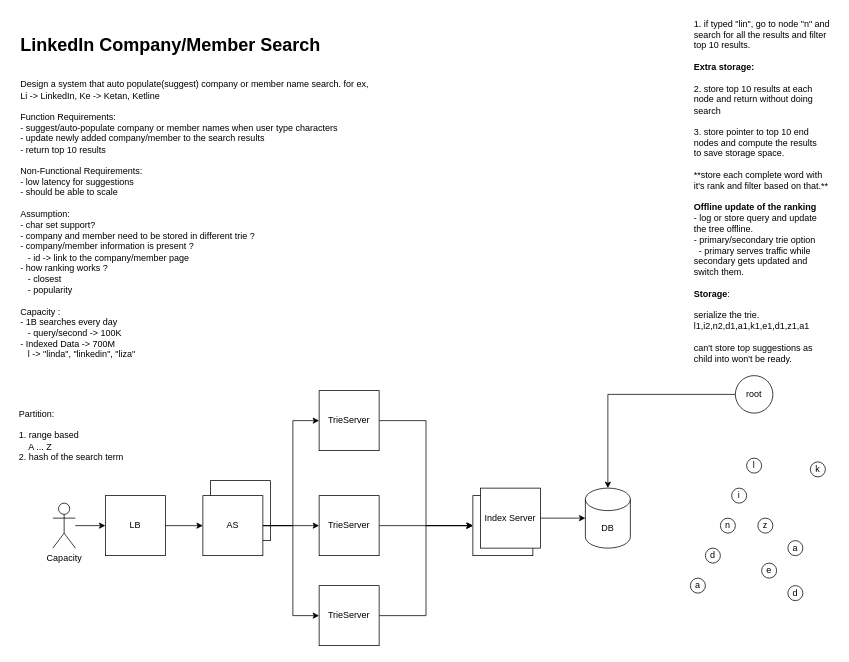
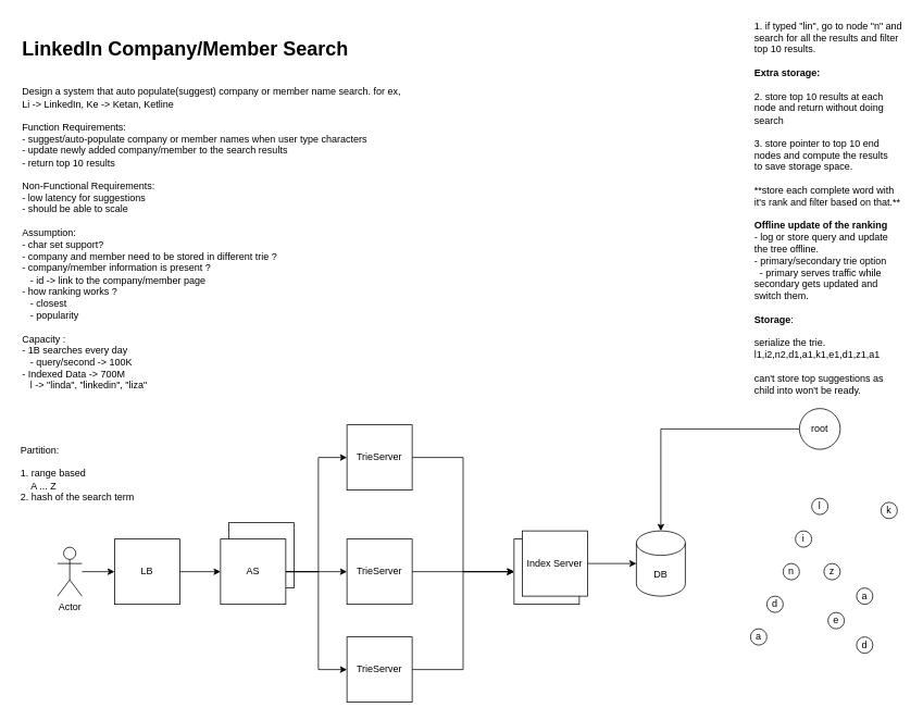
  <mxCell id="0" />
  <mxCell id="1" parent="0" />
  <mxCell id="2" value="AS" style="whiteSpace=wrap;html=1;aspect=fixed;" parent="1" vertex="1"><mxGeometry x="280" y="640" width="80" height="80" as="geometry" /></mxCell>
  <mxCell id="3" value="&lt;h1&gt;LinkedIn Company/Member Search&lt;/h1&gt;&lt;div&gt;&lt;br&gt;&lt;/div&gt;&lt;div&gt;Design a system that auto populate(suggest) company or member name search. for ex, Li -&amp;gt; LinkedIn, Ke -&amp;gt; Ketan, Ketline&lt;/div&gt;&lt;div&gt;&lt;br&gt;&lt;/div&gt;&lt;div&gt;Function Requirements:&lt;/div&gt;&lt;div&gt;- suggest/auto-populate company or member names when user type characters&lt;/div&gt;&lt;div&gt;- update newly added company/member to the search results&lt;/div&gt;&lt;div&gt;- return top 10 results&lt;/div&gt;&lt;div&gt;&amp;nbsp;&lt;/div&gt;&lt;div&gt;Non-Functional Requirements:&lt;/div&gt;&lt;div&gt;- low latency for suggestions&lt;/div&gt;&lt;div&gt;- should be able to scale&amp;nbsp;&lt;/div&gt;&lt;div&gt;&lt;br&gt;&lt;/div&gt;&lt;div&gt;Assumption:&lt;/div&gt;&lt;div&gt;- char set support?&lt;/div&gt;&lt;div&gt;- company and member need to be stored in different trie ?&lt;/div&gt;&lt;div&gt;- company/member information is present ?&lt;/div&gt;&lt;div&gt;&amp;nbsp; &amp;nbsp;- id -&amp;gt; link to the company/member page&lt;/div&gt;&lt;div&gt;- how ranking works ?&lt;/div&gt;&lt;div&gt;&amp;nbsp; &amp;nbsp;- closest&lt;/div&gt;&lt;div&gt;&amp;nbsp; &amp;nbsp;- popularity&lt;span&gt;&amp;nbsp;&lt;/span&gt;&lt;/div&gt;&lt;div&gt;&lt;br&gt;&lt;/div&gt;&lt;div&gt;Capacity :&lt;/div&gt;&lt;div&gt;- 1B searches every day&amp;nbsp;&lt;/div&gt;&lt;div&gt;&amp;nbsp; &amp;nbsp;- query/second -&amp;gt; 100K&amp;nbsp;&amp;nbsp;&lt;/div&gt;&lt;div&gt;- Indexed Data -&amp;gt; 700M&lt;/div&gt;&lt;div&gt;&amp;nbsp; &amp;nbsp;l -&amp;gt; &quot;linda&quot;, &quot;linkedin&quot;, &quot;liza&quot;&lt;/div&gt;&lt;div&gt;&amp;nbsp; &amp;nbsp;lin&amp;nbsp; -&amp;gt; &quot;linda&quot;, &quot;linkedin&quot;&lt;/div&gt;&lt;div&gt;&lt;br&gt;&lt;/div&gt;" style="text;html=1;strokeColor=none;fillColor=none;spacing=5;spacingTop=-20;whiteSpace=wrap;overflow=hidden;rounded=0;" parent="1" vertex="1"><mxGeometry x="22" y="40" width="480" height="440" as="geometry" /></mxCell>
  <mxCell id="4" style="edgeStyle=orthogonalEdgeStyle;rounded=0;orthogonalLoop=1;jettySize=auto;html=1;" parent="1" source="5" target="35" edge="1"><mxGeometry relative="1" as="geometry" /></mxCell>
  <mxCell id="5" value="root" style="ellipse;whiteSpace=wrap;html=1;aspect=fixed;" parent="1" vertex="1"><mxGeometry x="980" y="500" width="50" height="50" as="geometry" /></mxCell>
  <mxCell id="6" value="l" style="ellipse;whiteSpace=wrap;html=1;aspect=fixed;" parent="1" vertex="1"><mxGeometry x="995" y="610" width="20" height="20" as="geometry" /></mxCell>
  <mxCell id="7" value="i" style="ellipse;whiteSpace=wrap;html=1;aspect=fixed;" parent="1" vertex="1"><mxGeometry x="975" y="650" width="20" height="20" as="geometry" /></mxCell>
  <mxCell id="8" value="n" style="ellipse;whiteSpace=wrap;html=1;aspect=fixed;" parent="1" vertex="1"><mxGeometry x="960" y="690" width="20" height="20" as="geometry" /></mxCell>
  <mxCell id="9" value="k" style="ellipse;whiteSpace=wrap;html=1;aspect=fixed;" parent="1" vertex="1"><mxGeometry x="1080" y="615" width="20" height="20" as="geometry" /></mxCell>
  <mxCell id="10" value="e" style="ellipse;whiteSpace=wrap;html=1;aspect=fixed;" parent="1" vertex="1"><mxGeometry x="1015" y="750" width="20" height="20" as="geometry" /></mxCell>
  <mxCell id="11" value="d" style="ellipse;whiteSpace=wrap;html=1;aspect=fixed;" parent="1" vertex="1"><mxGeometry x="1050" y="780" width="20" height="20" as="geometry" /></mxCell>
  <mxCell id="12" value="d" style="ellipse;whiteSpace=wrap;html=1;aspect=fixed;" parent="1" vertex="1"><mxGeometry x="940" y="730" width="20" height="20" as="geometry" /></mxCell>
  <mxCell id="13" value="a" style="ellipse;whiteSpace=wrap;html=1;aspect=fixed;" parent="1" vertex="1"><mxGeometry x="920" y="770" width="20" height="20" as="geometry" /></mxCell>
  <mxCell id="14" value="&lt;br&gt;1. if typed &quot;lin&quot;, go to node &quot;n&quot; and search for all the results and filter top 10 results.&lt;br&gt;&lt;br&gt;&lt;b&gt;Extra storage:&amp;nbsp;&lt;/b&gt;&lt;br&gt;&lt;br&gt;2. store top 10 results at each node and return without doing search&lt;br&gt;&lt;br&gt;3. store pointer to top 10 end nodes and compute the results&amp;nbsp;&lt;br&gt;to save storage space.&lt;br&gt;&lt;br&gt;**store each complete word with it's rank and filter based on that.**&lt;br&gt;&lt;br&gt;&lt;b&gt;Offline update of the ranking&lt;/b&gt;&lt;br&gt;- log or store query and update the tree offline.&lt;br&gt;- primary/secondary trie option&lt;br&gt;&amp;nbsp; - primary serves traffic while secondary gets updated and switch them.&lt;br&gt;&lt;br&gt;&lt;b&gt;Storage&lt;/b&gt;:&lt;br&gt;&lt;br&gt;serialize the trie.&lt;br&gt;l1,i2,n2,d1,a1,k1,e1,d1,z1,a1&lt;br&gt;&lt;br&gt;can't store top suggestions as child into won't be ready.&lt;br&gt;&lt;br&gt;&amp;nbsp;&lt;br&gt;&lt;br&gt;&amp;nbsp;" style="text;html=1;strokeColor=none;fillColor=none;spacing=5;spacingTop=-20;whiteSpace=wrap;overflow=hidden;rounded=0;" parent="1" vertex="1"><mxGeometry x="920" y="20" width="190" height="500" as="geometry" /></mxCell>
  <mxCell id="15" value="z" style="ellipse;whiteSpace=wrap;html=1;aspect=fixed;" parent="1" vertex="1"><mxGeometry x="1010" y="690" width="20" height="20" as="geometry" /></mxCell>
  <mxCell id="16" value="a" style="ellipse;whiteSpace=wrap;html=1;aspect=fixed;" parent="1" vertex="1"><mxGeometry x="1050" y="720" width="20" height="20" as="geometry" /></mxCell>
  <mxCell id="17" value="&lt;br&gt;Partition:&lt;br&gt;&lt;br&gt;1. range based&amp;nbsp;&lt;br&gt;&amp;nbsp; &amp;nbsp; A ... Z&amp;nbsp;&lt;br&gt;2. hash of the search term&lt;br&gt;" style="text;html=1;strokeColor=none;fillColor=none;spacing=5;spacingTop=-20;whiteSpace=wrap;overflow=hidden;rounded=0;" parent="1" vertex="1"><mxGeometry x="20" y="540" width="190" height="90" as="geometry" /></mxCell>
  <mxCell id="18" style="edgeStyle=orthogonalEdgeStyle;rounded=0;orthogonalLoop=1;jettySize=auto;html=1;" parent="1" source="19" target="21" edge="1"><mxGeometry relative="1" as="geometry" /></mxCell>
- <mxCell id="19" value="Capacity" style="shape=umlActor;verticalLabelPosition=bottom;verticalAlign=top;html=1;outlineConnect=0;" parent="1" vertex="1"><mxGeometry x="70" y="670" width="30" height="60" as="geometry" /></mxCell>
+ <mxCell id="19" value="Actor" style="shape=umlActor;verticalLabelPosition=bottom;verticalAlign=top;html=1;outlineConnect=0;" parent="1" vertex="1"><mxGeometry x="70" y="670" width="30" height="60" as="geometry" /></mxCell>
  <mxCell id="20" style="edgeStyle=orthogonalEdgeStyle;rounded=0;orthogonalLoop=1;jettySize=auto;html=1;entryX=0;entryY=0.5;entryDx=0;entryDy=0;" parent="1" source="21" target="25" edge="1"><mxGeometry relative="1" as="geometry" /></mxCell>
  <mxCell id="21" value="LB" style="whiteSpace=wrap;html=1;aspect=fixed;" parent="1" vertex="1"><mxGeometry x="140" y="660" width="80" height="80" as="geometry" /></mxCell>
  <mxCell id="22" style="edgeStyle=orthogonalEdgeStyle;rounded=0;orthogonalLoop=1;jettySize=auto;html=1;entryX=0;entryY=0.5;entryDx=0;entryDy=0;" parent="1" source="25" target="27" edge="1"><mxGeometry relative="1" as="geometry"><Array as="points"><mxPoint x="390" y="700" /><mxPoint x="390" y="560" /></Array></mxGeometry></mxCell>
  <mxCell id="23" style="edgeStyle=orthogonalEdgeStyle;rounded=0;orthogonalLoop=1;jettySize=auto;html=1;entryX=0;entryY=0.5;entryDx=0;entryDy=0;" parent="1" source="25" target="29" edge="1"><mxGeometry relative="1" as="geometry"><Array as="points"><mxPoint x="390" y="700" /><mxPoint x="390" y="820" /></Array></mxGeometry></mxCell>
  <mxCell id="24" style="edgeStyle=orthogonalEdgeStyle;rounded=0;orthogonalLoop=1;jettySize=auto;html=1;entryX=0;entryY=0.5;entryDx=0;entryDy=0;" parent="1" source="25" target="31" edge="1"><mxGeometry relative="1" as="geometry" /></mxCell>
  <mxCell id="25" value="AS" style="whiteSpace=wrap;html=1;aspect=fixed;" parent="1" vertex="1"><mxGeometry x="270" y="660" width="80" height="80" as="geometry" /></mxCell>
  <mxCell id="26" style="edgeStyle=orthogonalEdgeStyle;rounded=0;orthogonalLoop=1;jettySize=auto;html=1;entryX=0;entryY=0.5;entryDx=0;entryDy=0;" parent="1" source="27" target="32" edge="1"><mxGeometry relative="1" as="geometry" /></mxCell>
  <mxCell id="27" value="TrieServer" style="whiteSpace=wrap;html=1;aspect=fixed;" parent="1" vertex="1"><mxGeometry x="425" y="520" width="80" height="80" as="geometry" /></mxCell>
  <mxCell id="28" style="edgeStyle=orthogonalEdgeStyle;rounded=0;orthogonalLoop=1;jettySize=auto;html=1;entryX=0;entryY=0.5;entryDx=0;entryDy=0;" parent="1" source="29" target="32" edge="1"><mxGeometry relative="1" as="geometry" /></mxCell>
  <mxCell id="29" value="TrieServer" style="whiteSpace=wrap;html=1;aspect=fixed;" parent="1" vertex="1"><mxGeometry x="425" y="780" width="80" height="80" as="geometry" /></mxCell>
  <mxCell id="30" style="edgeStyle=orthogonalEdgeStyle;rounded=0;orthogonalLoop=1;jettySize=auto;html=1;entryX=0;entryY=0.5;entryDx=0;entryDy=0;" parent="1" source="31" target="32" edge="1"><mxGeometry relative="1" as="geometry" /></mxCell>
  <mxCell id="31" value="TrieServer" style="whiteSpace=wrap;html=1;aspect=fixed;" parent="1" vertex="1"><mxGeometry x="425" y="660" width="80" height="80" as="geometry" /></mxCell>
  <mxCell id="32" value="TrieServer" style="whiteSpace=wrap;html=1;aspect=fixed;" parent="1" vertex="1"><mxGeometry x="630" y="660" width="80" height="80" as="geometry" /></mxCell>
  <mxCell id="33" style="edgeStyle=orthogonalEdgeStyle;rounded=0;orthogonalLoop=1;jettySize=auto;html=1;entryX=0;entryY=0.5;entryDx=0;entryDy=0;entryPerimeter=0;" parent="1" source="34" target="35" edge="1"><mxGeometry relative="1" as="geometry" /></mxCell>
  <mxCell id="34" value="Index Server" style="whiteSpace=wrap;html=1;aspect=fixed;" parent="1" vertex="1"><mxGeometry x="640" y="650" width="80" height="80" as="geometry" /></mxCell>
  <mxCell id="35" value="DB" style="shape=cylinder3;whiteSpace=wrap;html=1;boundedLbl=1;backgroundOutline=1;size=15;" parent="1" vertex="1"><mxGeometry x="780" y="650" width="60" height="80" as="geometry" /></mxCell>
